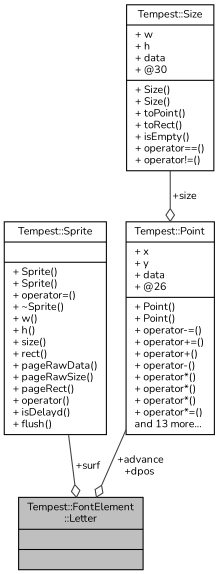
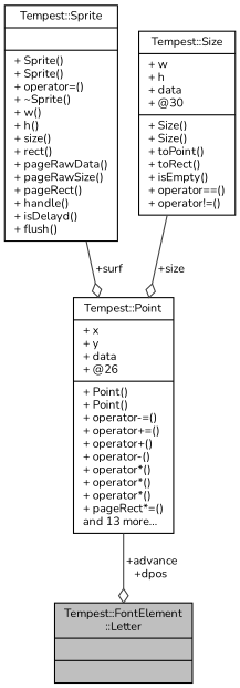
  digraph {
    fontname=Nunito
    node [color=black fillcolor=white fontname=Nunito fontsize=10 shape=record style=filled]
    edge [arrowhead=odiamond color=grey25 fontname=Nunito fontsize=10 labelfontname=Helvetica labelfontsize=10 style=solid]
    n1 [fillcolor=grey75 fontcolor=black height=0.2 label="{Tempest::FontElement\l::Letter\n||}" width=0.4]
-   n2 [height=0.2 label="{Tempest::Sprite\n||+ Sprite()\l+ Sprite()\l+ operator=()\l+ ~Sprite()\l+ w()\l+ h()\l+ size()\l+ rect()\l+ pageRawData()\l+ pageRawSize()\l+ pageRect()\l+ operator()\l+ isDelayd()\l+ flush()\l}" width=0.4]
+   n2 [height=0.2 label="{Tempest::Sprite\n||+ Sprite()\l+ Sprite()\l+ operator=()\l+ ~Sprite()\l+ w()\l+ h()\l+ size()\l+ rect()\l+ pageRawData()\l+ pageRawSize()\l+ pageRect()\l+ handle()\l+ isDelayd()\l+ flush()\l}" width=0.4]
    n3 [height=0.2 label="{Tempest::Size\n|+ w\l+ h\l+ data\l+ @30\l|+ Size()\l+ Size()\l+ toPoint()\l+ toRect()\l+ isEmpty()\l+ operator==()\l+ operator!=()\l}" width=0.4]
-   n4 [height=0.2 label="{Tempest::Point\n|+ x\l+ y\l+ data\l+ @26\l|+ Point()\l+ Point()\l+ operator-=()\l+ operator+=()\l+ operator+()\l+ operator-()\l+ operator*()\l+ operator*()\l+ operator*()\l+ operator*=()\land 13 more...\l}" width=0.4]
-   n2 -> n1 [label=" +surf"]
+   n4 [height=0.2 label="{Tempest::Point\n|+ x\l+ y\l+ data\l+ @26\l|+ Point()\l+ Point()\l+ operator-=()\l+ operator+=()\l+ operator+()\l+ operator-()\l+ operator*()\l+ operator*()\l+ operator*()\l+ pageRect*=()\land 13 more...\l}" width=0.4]
+   n2 -> n4 [label=" +surf"]
    n3 -> n4 [label=" +size"]
    n4 -> n1 [label=" +advance\n+dpos"]
  }
